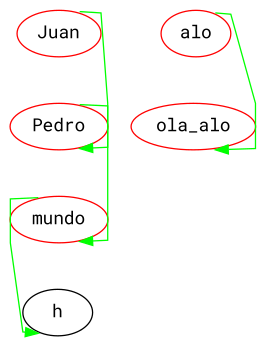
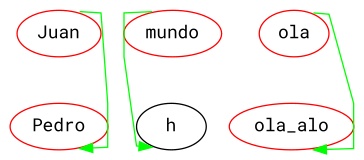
  digraph {
    fontname="Roboto Mono"
    splines=polyline
    node [color=red fontname="Roboto Mono"]
    edge [color=green fontname="Roboto Mono" headport=se tailport=ne]
    n1 [label=Juan]
    n2 [label=Pedro]
    n3 [label=mundo]
    n4 [color=black label=h]
-   n5 [label=alo]
+   n5 [label=ola]
    n6 [label=ola_alo]
    n1 -> n2
-   n2 -> n3
    n3 -> n4 [headport=sw tailport=nw]
    n5 -> n6
  }
